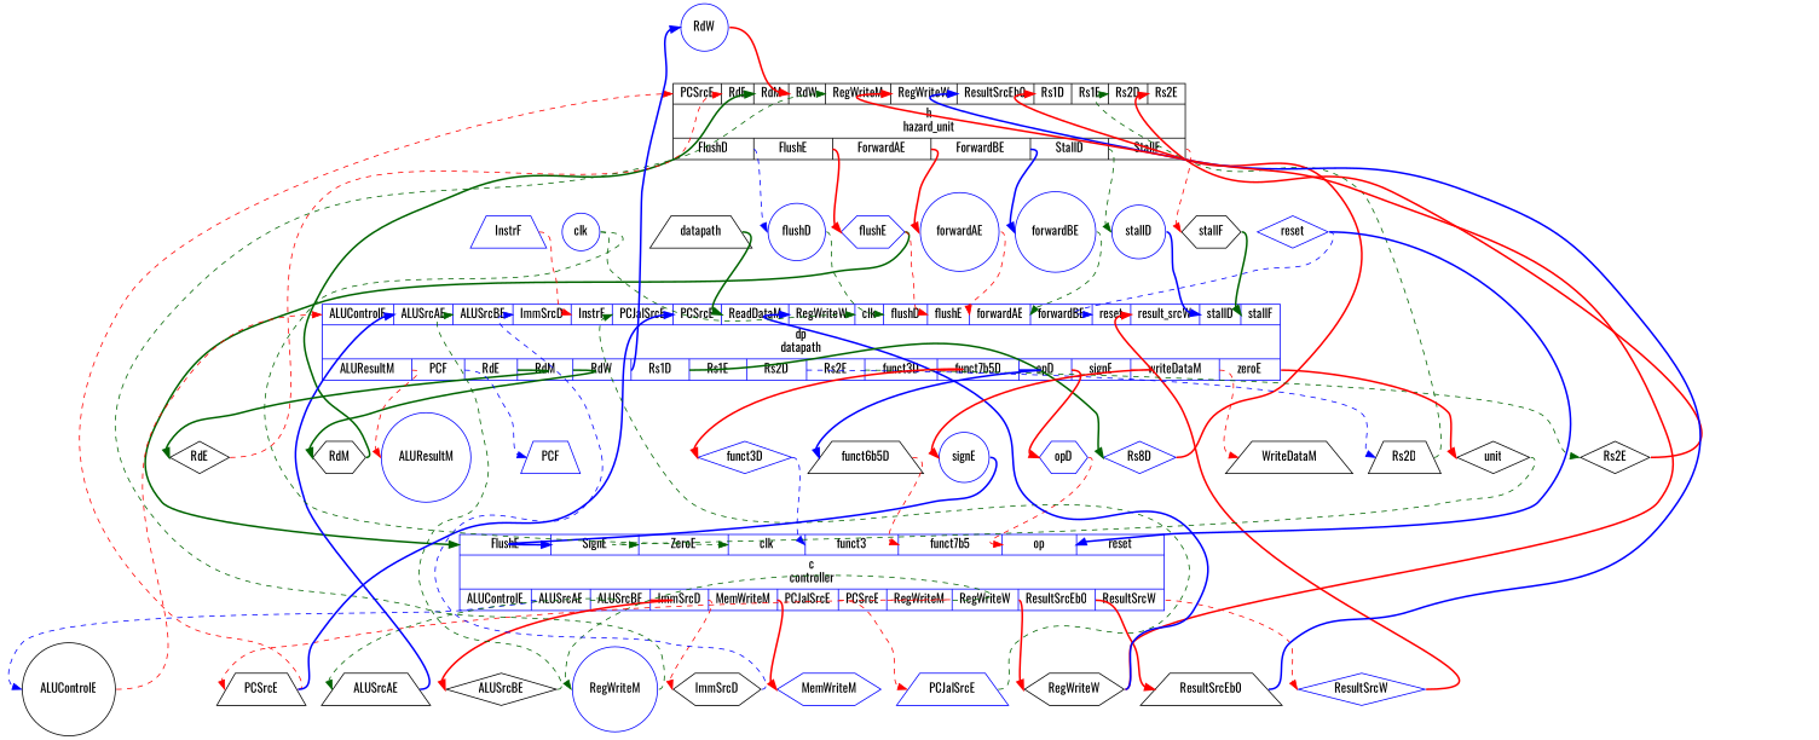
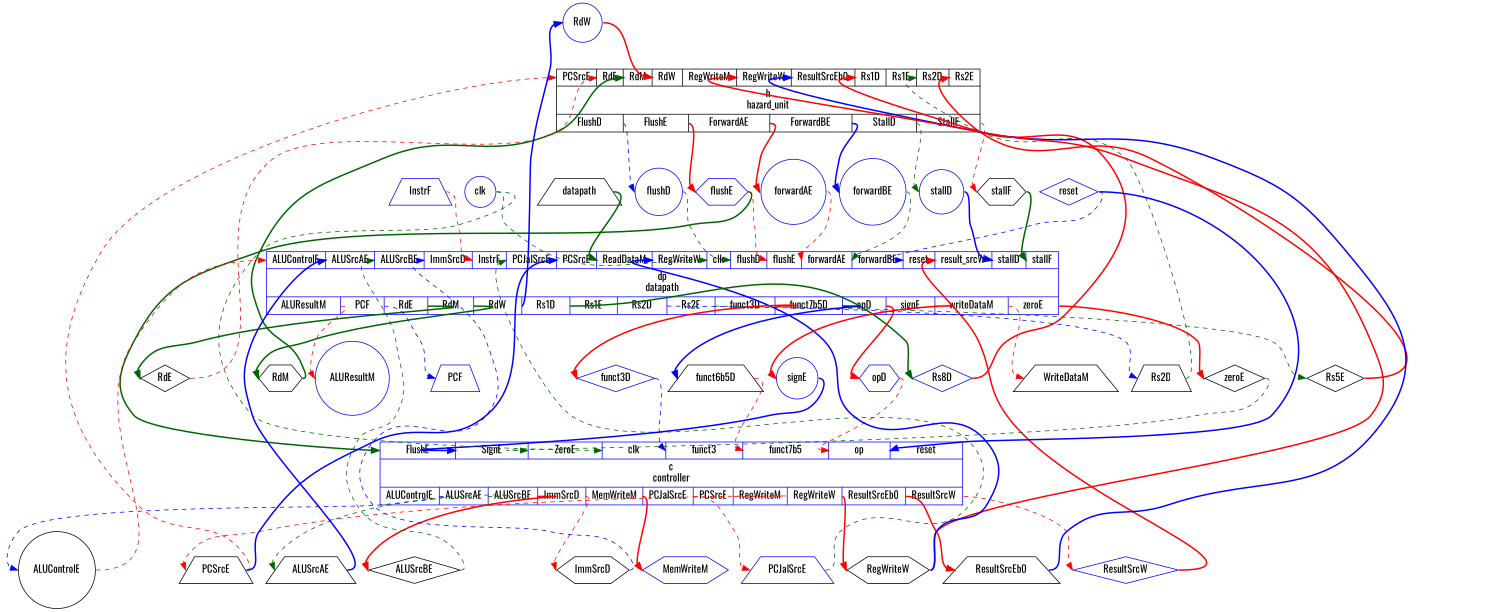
  digraph {
    fontname=Oswald
    rankdir=TB
    remincross=true
    node [color=blue fontcolor=black fontname=Oswald shape=circle]
    edge [color=red fontname=Oswald headport=w style=dashed tailport=e]
    n1 [label=RdW]
    n2 [color=black label="{{<p25> PCSrcE|<p3> RdE|<p2> RdM|<p1> RdW|<p16> RegWriteM|<p28> RegWriteW|<p17> ResultSrcEb0|<p7> Rs1D|<p5> Rs1E|<p6> Rs2D|<p4> Rs2E}|h\nhazard_unit|{<p37> FlushD|<p38> FlushE|<p39> ForwardAE|<p40> ForwardBE|<p41> StallD|<p42> StallF}}" shape=record fontcolor=""]
    n3 [label=forwardBE]
    n4 [label=forwardAE]
    n5 [label=flushE shape=hexagon]
    n6 [label=flushD]
    n7 [label=stallD]
    n8 [color=black label=stallF shape=hexagon]
    n9 [color=black label=RdM shape=hexagon]
    n10 [color=black label=RdE shape=diamond]
-   n11 [color=black label=Rs2E shape=diamond]
+   n11 [color=black label=Rs5E shape=diamond]
    n12 [color=black label=Rs2D shape=trapezium]
    n13 [label=Rs8D shape=diamond]
    n14 [label=opD shape=hexagon]
    n15 [label="{{<p38> FlushE|<p44> SignE|<p45> ZeroE|<p36> clk|<p46> funct3|<p47> funct7b5|<p48> op|<p35> reset}|c\ncontroller|{<p9> ALUControlE|<p27> ALUSrcAE|<p13> ALUSrcBE|<p15> ImmSrcD|<p32> MemWriteM|<p26> PCJalSrcE|<p25> PCSrcE|<p16> RegWriteM|<p28> RegWriteW|<p17> ResultSrcEb0|<p12> ResultSrcW}}" shape=record fontcolor=""]
    n16 [color=black label=ALUControlE]
    n17 [label=ResultSrcW shape=diamond]
    n18 [color=black label=ALUSrcBE shape=diamond]
    n19 [color=black label=ImmSrcD shape=hexagon]
-   n20 [label=RegWriteM]
    n21 [color=black label=ResultSrcEb0 shape=trapezium]
    n22 [color=black label=PCSrcE shape=trapezium]
    n23 [label=PCJalSrcE shape=trapezium]
    n24 [color=black label=ALUSrcAE shape=trapezium]
    n25 [color=black label=RegWriteW shape=hexagon]
    n26 [label=MemWriteM shape=hexagon]
    n27 [label="{{<p9> ALUControlE|<p27> ALUSrcAE|<p13> ALUSrcBE|<p15> ImmSrcD|<p33> InstrF|<p26> PCJalSrcE|<p25> PCSrcE|<p50> ReadDataM|<p28> RegWriteW|<p36> clk|<p19> flushD|<p18> flushE|<p11> forwardAE|<p10> forwardBE|<p35> reset|<p51> result_srcW|<p20> stallD|<p21> stallF}|dp\ndatapath|{<p31> ALUResultM|<p34> PCF|<p3> RdE|<p2> RdM|<p1> RdW|<p7> Rs1D|<p5> Rs1E|<p6> Rs2D|<p4> Rs2E|<p14> funct3D|<p22> funct7b5D|<p8> opD|<p24> signE|<p52> writeDataM|<p23> zeroE}}" shape=record fontcolor=""]
    n28 [label=funct3D shape=diamond]
    n29 [color=black label=funct6b5D shape=trapezium]
-   n30 [color=black label=unit shape=diamond]
+   n30 [color=black label=zeroE shape=diamond]
    n31 [label=signE]
    n32 [color=black label=WriteDataM shape=trapezium]
    n33 [label=ALUResultM]
    n34 [label=PCF shape=trapezium]
    n35 [color=black label=datapath shape=trapezium]
    n36 [label=InstrF shape=trapezium]
    n37 [label=reset shape=diamond]
    n38 [label=clk]
    n1 -> n2 [headport="p1:w" style=bold]
    n2 -> n3 [color=blue style=bold tailport="p40:e"]
    n2 -> n4 [style=bold tailport="p39:e"]
    n2 -> n5 [style=bold tailport="p38:e"]
    n2 -> n6 [color=blue tailport="p37:e"]
    n2 -> n7 [color=darkgreen tailport="p41:e"]
    n2 -> n8 [tailport="p42:e"]
    n3 -> n27 [color=darkgreen headport="p10:w"]
    n4 -> n27 [headport="p11:w"]
    n5 -> n15 [color=darkgreen headport="p38:w" style=bold]
    n5 -> n27 [headport="p18:w"]
    n6 -> n27 [color=darkgreen headport="p19:w"]
    n7 -> n27 [color=blue headport="p20:w" style=bold]
    n8 -> n27 [color=darkgreen headport="p21:w" style=bold]
    n9 -> n2 [color=darkgreen headport="p2:w" style=bold]
    n10 -> n2 [headport="p3:w"]
    n11 -> n2 [headport="p4:w" style=bold]
    n12 -> n2 [color=darkgreen headport="p6:w"]
    n13 -> n2 [headport="p7:w" style=bold]
    n14 -> n15 [headport="p48:w"]
    n15 -> n16 [color=blue tailport="p9:e"]
    n15 -> n17 [tailport="p12:e"]
    n15 -> n18 [style=bold tailport="p13:e"]
    n15 -> n19 [tailport="p15:e"]
-   n15 -> n20 [color=darkgreen tailport="p16:e"]
    n15 -> n21 [style=bold tailport="p17:e"]
    n15 -> n22 [tailport="p25:e"]
    n15 -> n23 [tailport="p26:e"]
    n15 -> n24 [color=darkgreen tailport="p27:e"]
    n15 -> n25 [style=bold tailport="p28:e"]
    n15 -> n26 [style=bold tailport="p32:e"]
    n16 -> n27 [headport="p9:w"]
    n17 -> n27 [headport="p51:w" style=bold]
    n18 -> n27 [color=darkgreen headport="p13:w"]
    n19 -> n27 [color=blue headport="p15:w"]
-   n20 -> n2 [color=darkgreen headport="p16:w"]
    n21 -> n2 [color=blue headport="p17:w" style=bold]
    n22 -> n2 [headport="p25:w"]
    n22 -> n27 [color=blue headport="p25:w" style=bold]
    n23 -> n27 [color=darkgreen headport="p26:w"]
    n24 -> n27 [color=blue headport="p27:w" style=bold]
    n25 -> n2 [headport="p28:w" style=bold]
    n25 -> n27 [color=blue headport="p28:w" style=bold]
    n27 -> n1 [color=blue style=bold tailport="p1:e"]
    n27 -> n9 [color=darkgreen style=bold tailport="p2:e"]
    n27 -> n10 [color=darkgreen style=bold tailport="p3:e"]
    n27 -> n11 [color=darkgreen tailport="p4:e"]
    n27 -> n12 [color=blue tailport="p6:e"]
    n27 -> n13 [color=darkgreen style=bold tailport="p7:e"]
    n27 -> n14 [style=bold tailport="p8:e"]
    n27 -> n28 [style=bold tailport="p14:e"]
    n27 -> n29 [color=blue style=bold tailport="p22:e"]
    n27 -> n30 [style=bold tailport="p23:e"]
    n27 -> n31 [style=bold tailport="p24:e"]
    n27 -> n32 [tailport="p52:e"]
    n27 -> n33 [tailport="p31:e"]
    n27 -> n34 [color=blue tailport="p34:e"]
    n28 -> n15 [color=blue headport="p46:w"]
    n29 -> n15 [headport="p47:w"]
    n30 -> n15 [color=darkgreen headport="p45:w"]
    n31 -> n15 [color=blue headport="p44:w" style=bold]
    n35 -> n27 [color=darkgreen headport="p50:w" style=bold]
    n36 -> n27 [headport="p33:w"]
    n37 -> n15 [color=blue headport="p35:w" style=bold]
    n37 -> n27 [color=blue headport="p35:w"]
    n38 -> n15 [color=darkgreen headport="p36:w"]
    n38 -> n27 [color=darkgreen headport="p36:w"]
  }
